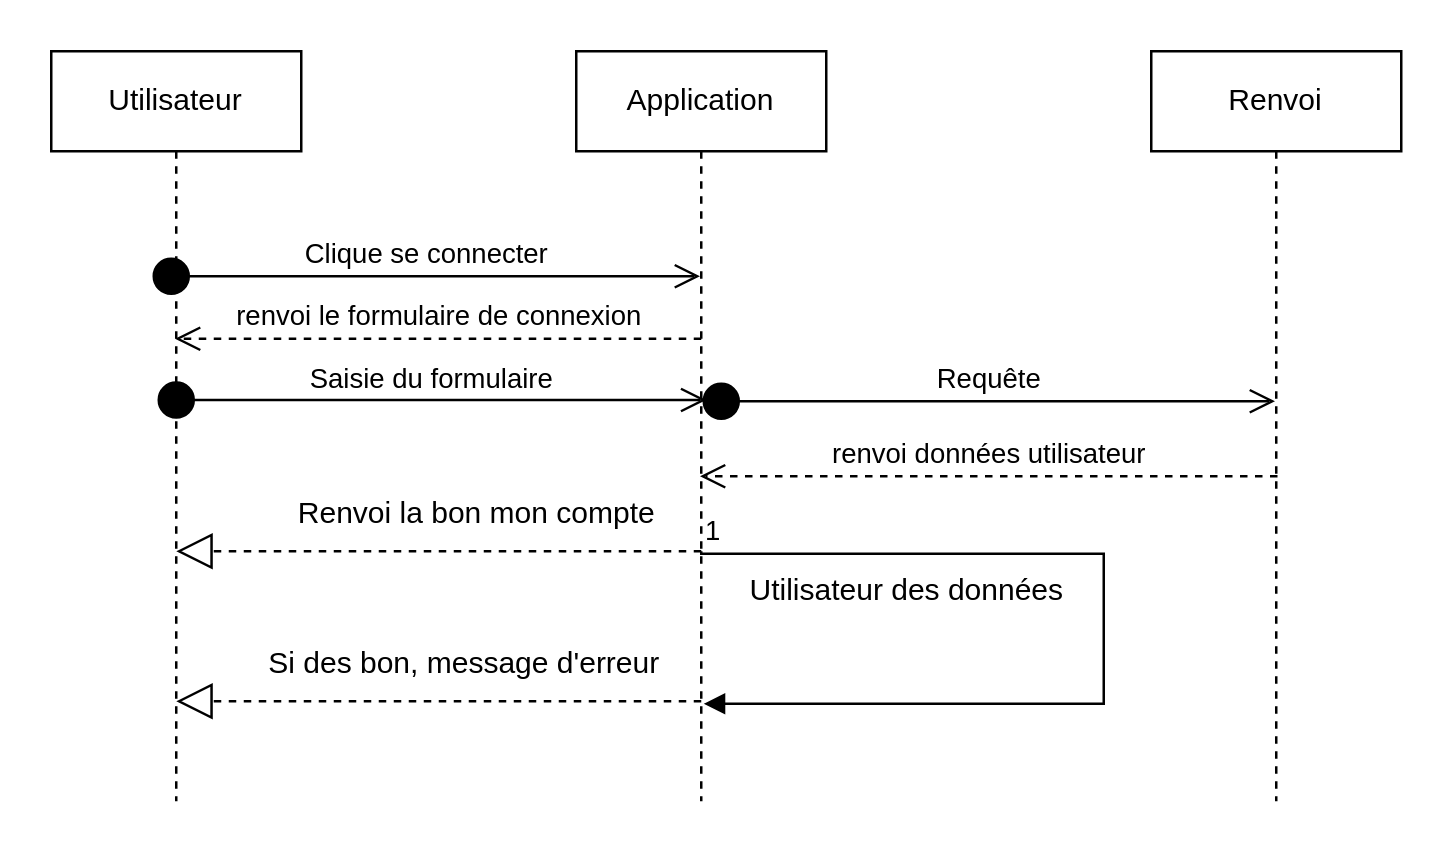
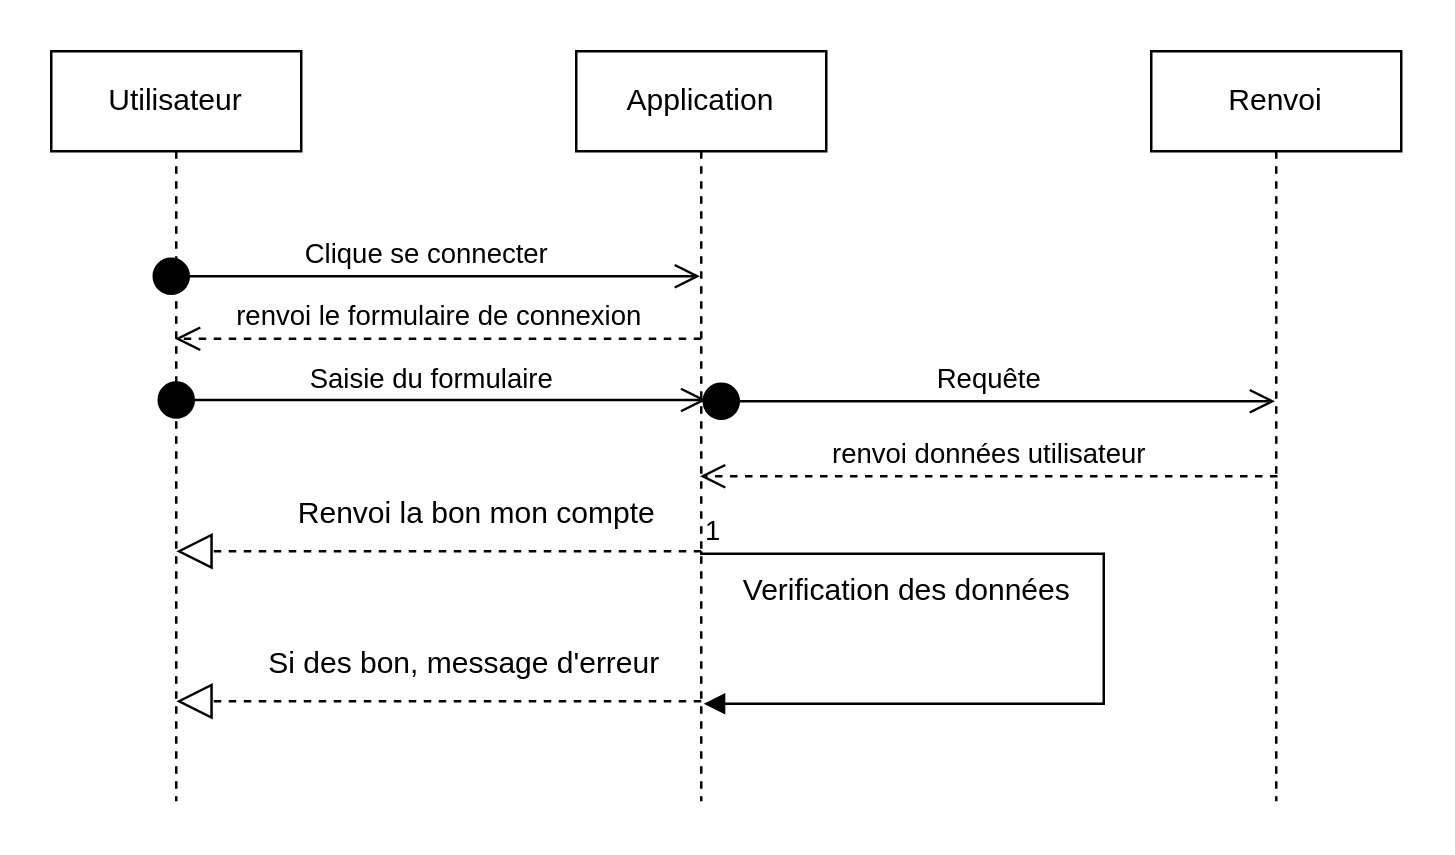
  <mxCell id="0" />
  <mxCell id="1" parent="0" />
  <mxCell id="2" value="Utilisateur" style="shape=umlLifeline;perimeter=lifelinePerimeter;whiteSpace=wrap;html=1;container=1;dropTarget=0;collapsible=0;recursiveResize=0;outlineConnect=0;portConstraint=eastwest;newEdgeStyle={&quot;curved&quot;:0,&quot;rounded&quot;:0};" vertex="1" parent="1"><mxGeometry x="20" y="20" width="100" height="300" as="geometry" /></mxCell>
  <mxCell id="3" value="Application" style="shape=umlLifeline;perimeter=lifelinePerimeter;whiteSpace=wrap;html=1;container=1;dropTarget=0;collapsible=0;recursiveResize=0;outlineConnect=0;portConstraint=eastwest;newEdgeStyle={&quot;curved&quot;:0,&quot;rounded&quot;:0};" vertex="1" parent="1"><mxGeometry x="230" y="20" width="100" height="300" as="geometry" /></mxCell>
  <mxCell id="4" value="Renvoi" style="shape=umlLifeline;perimeter=lifelinePerimeter;whiteSpace=wrap;html=1;container=1;dropTarget=0;collapsible=0;recursiveResize=0;outlineConnect=0;portConstraint=eastwest;newEdgeStyle={&quot;curved&quot;:0,&quot;rounded&quot;:0};" vertex="1" parent="1"><mxGeometry x="460" y="20" width="100" height="300" as="geometry" /></mxCell>
  <mxCell id="5" value="Clique se connecter" style="html=1;verticalAlign=bottom;startArrow=circle;startFill=1;endArrow=open;startSize=6;endSize=8;curved=0;rounded=0;" edge="1" parent="1" target="3"><mxGeometry width="80" relative="1" as="geometry"><mxPoint x="60" y="110" as="sourcePoint" /><mxPoint x="140" y="110" as="targetPoint" /></mxGeometry></mxCell>
  <mxCell id="6" value="renvoi le formulaire de connexion" style="html=1;verticalAlign=bottom;endArrow=open;dashed=1;endSize=8;curved=0;rounded=0;" edge="1" parent="1"><mxGeometry relative="1" as="geometry"><mxPoint x="280" y="135" as="sourcePoint" /><mxPoint x="69.5" y="135" as="targetPoint" /></mxGeometry></mxCell>
  <mxCell id="7" value="Saisie du formulaire" style="html=1;verticalAlign=bottom;startArrow=circle;startFill=1;endArrow=open;startSize=6;endSize=8;curved=0;rounded=0;" edge="1" parent="1"><mxGeometry width="80" relative="1" as="geometry"><mxPoint x="62" y="159.5" as="sourcePoint" /><mxPoint x="282" y="159.5" as="targetPoint" /></mxGeometry></mxCell>
  <mxCell id="8" value="Requête" style="html=1;verticalAlign=bottom;startArrow=circle;startFill=1;endArrow=open;startSize=6;endSize=8;curved=0;rounded=0;" edge="1" parent="1" target="4"><mxGeometry width="80" relative="1" as="geometry"><mxPoint x="280" y="160" as="sourcePoint" /><mxPoint x="500" y="160" as="targetPoint" /></mxGeometry></mxCell>
  <mxCell id="9" value="renvoi données utilisateur" style="html=1;verticalAlign=bottom;endArrow=open;dashed=1;endSize=8;curved=0;rounded=0;" edge="1" parent="1" target="3"><mxGeometry relative="1" as="geometry"><mxPoint x="510.5" y="190" as="sourcePoint" /><mxPoint x="300" y="190" as="targetPoint" /></mxGeometry></mxCell>
  <mxCell id="10" value="" style="endArrow=block;endFill=1;html=1;edgeStyle=orthogonalEdgeStyle;align=left;verticalAlign=top;rounded=0;entryX=0.51;entryY=0.87;entryDx=0;entryDy=0;entryPerimeter=0;" edge="1" parent="1" target="3"><mxGeometry x="-1" relative="1" as="geometry"><mxPoint x="280" y="220" as="sourcePoint" /><mxPoint x="440" y="280" as="targetPoint" /><Array as="points"><mxPoint x="280" y="221" /><mxPoint x="441" y="221" /><mxPoint x="441" y="281" /></Array></mxGeometry></mxCell>
  <mxCell id="11" value="1" style="edgeLabel;resizable=0;html=1;align=left;verticalAlign=bottom;" connectable="0" vertex="1" parent="10"><mxGeometry x="-1" relative="1" as="geometry" /></mxCell>
- <mxCell id="12" value="Utilisateur des données" style="text;html=1;align=center;verticalAlign=middle;resizable=0;points=[];autosize=1;strokeColor=none;fillColor=none;" vertex="1" parent="1"><mxGeometry x="282" y="221" width="160" height="30" as="geometry" /></mxCell>
+ <mxCell id="12" value="Verification des données" style="text;html=1;align=center;verticalAlign=middle;resizable=0;points=[];autosize=1;strokeColor=none;fillColor=none;" vertex="1" parent="1"><mxGeometry x="282" y="221" width="160" height="30" as="geometry" /></mxCell>
  <mxCell id="13" value="" style="endArrow=block;dashed=1;endFill=0;endSize=12;html=1;rounded=0;" edge="1" parent="1"><mxGeometry width="160" relative="1" as="geometry"><mxPoint x="280" y="220" as="sourcePoint" /><mxPoint x="70" y="220" as="targetPoint" /></mxGeometry></mxCell>
  <mxCell id="14" value="Renvoi la bon mon compte" style="text;html=1;align=center;verticalAlign=middle;resizable=0;points=[];autosize=1;strokeColor=none;fillColor=none;" vertex="1" parent="1"><mxGeometry x="100" y="190" width="180" height="30" as="geometry" /></mxCell>
  <mxCell id="15" value="" style="endArrow=block;dashed=1;endFill=0;endSize=12;html=1;rounded=0;" edge="1" parent="1"><mxGeometry width="160" relative="1" as="geometry"><mxPoint x="280" y="280" as="sourcePoint" /><mxPoint x="70" y="280" as="targetPoint" /></mxGeometry></mxCell>
  <mxCell id="16" value="Si des bon, message d'erreur" style="text;html=1;align=center;verticalAlign=middle;resizable=0;points=[];autosize=1;strokeColor=none;fillColor=none;" vertex="1" parent="1"><mxGeometry x="90" y="250" width="190" height="30" as="geometry" /></mxCell>
